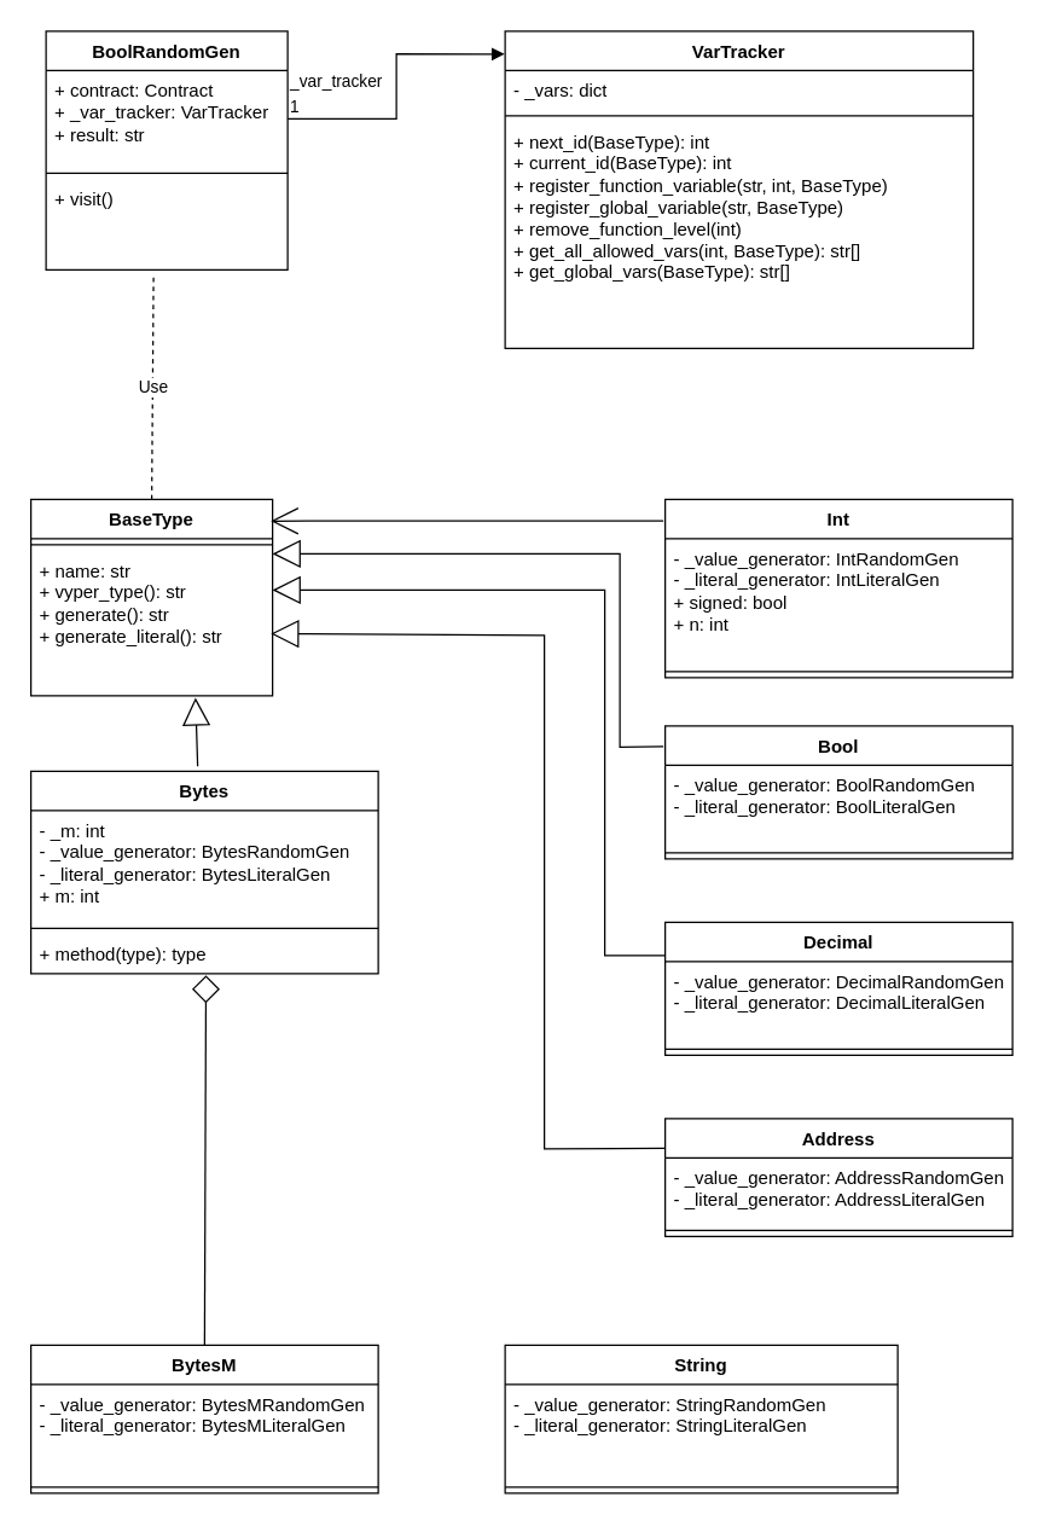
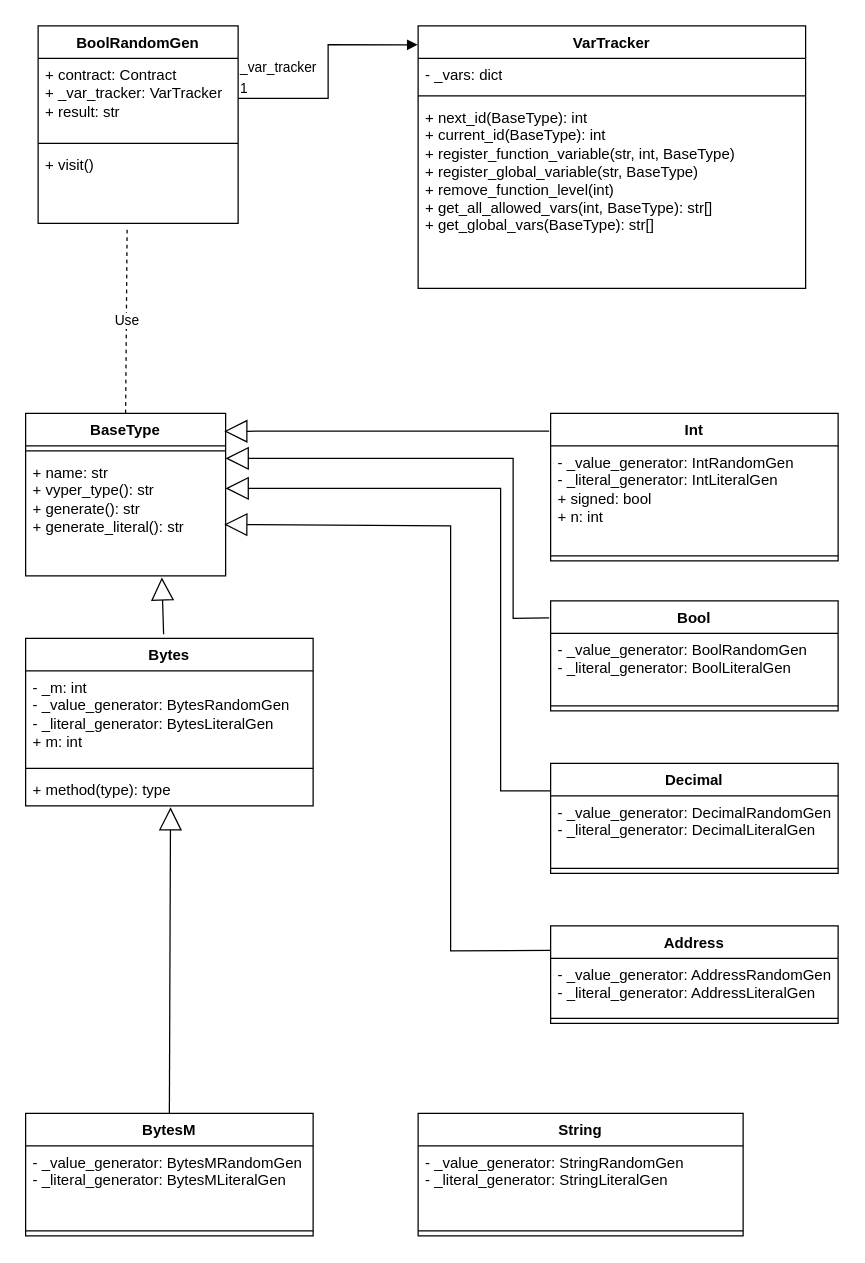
  <mxCell id="0" />
  <mxCell id="1" parent="0" />
  <mxCell id="2" value="BoolRandomGen" style="swimlane;fontStyle=1;align=center;verticalAlign=top;childLayout=stackLayout;horizontal=1;startSize=26;horizontalStack=0;resizeParent=1;resizeParentMax=0;resizeLast=0;collapsible=1;marginBottom=0;whiteSpace=wrap;html=1;" vertex="1" parent="1"><mxGeometry x="30" y="20" width="160" height="158" as="geometry" /></mxCell>
  <mxCell id="3" value="+ contract: Contract&lt;br&gt;+ _var_tracker: VarTracker&lt;br&gt;+ result: str" style="text;strokeColor=none;fillColor=none;align=left;verticalAlign=top;spacingLeft=4;spacingRight=4;overflow=hidden;rotatable=0;points=[[0,0.5],[1,0.5]];portConstraint=eastwest;whiteSpace=wrap;html=1;" vertex="1" parent="2"><mxGeometry y="26" width="160" height="64" as="geometry" /></mxCell>
  <mxCell id="4" value="" style="line;strokeWidth=1;fillColor=none;align=left;verticalAlign=middle;spacingTop=-1;spacingLeft=3;spacingRight=3;rotatable=0;labelPosition=right;points=[];portConstraint=eastwest;strokeColor=inherit;" vertex="1" parent="2"><mxGeometry y="90" width="160" height="8" as="geometry" /></mxCell>
  <mxCell id="5" value="+ visit()" style="text;strokeColor=none;fillColor=none;align=left;verticalAlign=top;spacingLeft=4;spacingRight=4;overflow=hidden;rotatable=0;points=[[0,0.5],[1,0.5]];portConstraint=eastwest;whiteSpace=wrap;html=1;" vertex="1" parent="2"><mxGeometry y="98" width="160" height="60" as="geometry" /></mxCell>
  <mxCell id="6" value="VarTracker" style="swimlane;fontStyle=1;align=center;verticalAlign=top;childLayout=stackLayout;horizontal=1;startSize=26;horizontalStack=0;resizeParent=1;resizeParentMax=0;resizeLast=0;collapsible=1;marginBottom=0;whiteSpace=wrap;html=1;" vertex="1" parent="1"><mxGeometry x="334" y="20" width="310" height="210" as="geometry" /></mxCell>
  <mxCell id="7" value="- _vars: dict" style="text;strokeColor=none;fillColor=none;align=left;verticalAlign=top;spacingLeft=4;spacingRight=4;overflow=hidden;rotatable=0;points=[[0,0.5],[1,0.5]];portConstraint=eastwest;whiteSpace=wrap;html=1;" vertex="1" parent="6"><mxGeometry y="26" width="310" height="26" as="geometry" /></mxCell>
  <mxCell id="8" value="" style="line;strokeWidth=1;fillColor=none;align=left;verticalAlign=middle;spacingTop=-1;spacingLeft=3;spacingRight=3;rotatable=0;labelPosition=right;points=[];portConstraint=eastwest;strokeColor=inherit;" vertex="1" parent="6"><mxGeometry y="52" width="310" height="8" as="geometry" /></mxCell>
  <mxCell id="9" value="+&amp;nbsp;next_id&lt;span style=&quot;background-color: initial;&quot;&gt;(BaseType): int&lt;br&gt;&lt;/span&gt;+ current_id(BaseType): int&lt;br&gt;+&amp;nbsp;register_function_variable(str, int, BaseType)&lt;br&gt;+&amp;nbsp;register_global_variable(str, BaseType)&lt;br&gt;+&amp;nbsp;remove_function_level(int)&lt;br&gt;+&amp;nbsp;get_all_allowed_vars(int, BaseType): str[]&lt;br&gt;+ get_global_vars(BaseType): str[]" style="text;strokeColor=none;fillColor=none;align=left;verticalAlign=top;spacingLeft=4;spacingRight=4;overflow=hidden;rotatable=0;points=[[0,0.5],[1,0.5]];portConstraint=eastwest;whiteSpace=wrap;html=1;" vertex="1" parent="6"><mxGeometry y="60" width="310" height="150" as="geometry" /></mxCell>
  <mxCell id="10" value="BaseType" style="swimlane;fontStyle=1;align=center;verticalAlign=top;childLayout=stackLayout;horizontal=1;startSize=26;horizontalStack=0;resizeParent=1;resizeParentMax=0;resizeLast=0;collapsible=1;marginBottom=0;whiteSpace=wrap;html=1;" vertex="1" parent="1"><mxGeometry x="20" y="330" width="160" height="130" as="geometry" /></mxCell>
  <mxCell id="11" value="" style="line;strokeWidth=1;fillColor=none;align=left;verticalAlign=middle;spacingTop=-1;spacingLeft=3;spacingRight=3;rotatable=0;labelPosition=right;points=[];portConstraint=eastwest;strokeColor=inherit;" vertex="1" parent="10"><mxGeometry y="26" width="160" height="8" as="geometry" /></mxCell>
  <mxCell id="12" value="+&amp;nbsp;name: str&lt;br&gt;+ vyper_type(): str&lt;br&gt;+&amp;nbsp;generate(): str&lt;br&gt;+&amp;nbsp;generate_literal(): str" style="text;strokeColor=none;fillColor=none;align=left;verticalAlign=top;spacingLeft=4;spacingRight=4;overflow=hidden;rotatable=0;points=[[0,0.5],[1,0.5]];portConstraint=eastwest;whiteSpace=wrap;html=1;" vertex="1" parent="10"><mxGeometry y="34" width="160" height="96" as="geometry" /></mxCell>
  <mxCell id="13" value="Bytes" style="swimlane;fontStyle=1;align=center;verticalAlign=top;childLayout=stackLayout;horizontal=1;startSize=26;horizontalStack=0;resizeParent=1;resizeParentMax=0;resizeLast=0;collapsible=1;marginBottom=0;whiteSpace=wrap;html=1;" vertex="1" parent="1"><mxGeometry x="20" y="510" width="230" height="134" as="geometry" /></mxCell>
  <mxCell id="14" value="- _m: int&lt;br&gt;- _value_generator: BytesRandomGen&lt;br&gt;- _literal_generator: BytesLiteralGen&lt;br&gt;+ m: int" style="text;strokeColor=none;fillColor=none;align=left;verticalAlign=top;spacingLeft=4;spacingRight=4;overflow=hidden;rotatable=0;points=[[0,0.5],[1,0.5]];portConstraint=eastwest;whiteSpace=wrap;html=1;" vertex="1" parent="13"><mxGeometry y="26" width="230" height="74" as="geometry" /></mxCell>
  <mxCell id="15" value="" style="line;strokeWidth=1;fillColor=none;align=left;verticalAlign=middle;spacingTop=-1;spacingLeft=3;spacingRight=3;rotatable=0;labelPosition=right;points=[];portConstraint=eastwest;strokeColor=inherit;" vertex="1" parent="13"><mxGeometry y="100" width="230" height="8" as="geometry" /></mxCell>
  <mxCell id="16" value="+ method(type): type" style="text;strokeColor=none;fillColor=none;align=left;verticalAlign=top;spacingLeft=4;spacingRight=4;overflow=hidden;rotatable=0;points=[[0,0.5],[1,0.5]];portConstraint=eastwest;whiteSpace=wrap;html=1;" vertex="1" parent="13"><mxGeometry y="108" width="230" height="26" as="geometry" /></mxCell>
  <mxCell id="17" value="" style="endArrow=block;endSize=16;endFill=0;html=1;rounded=0;exitX=0.48;exitY=-0.025;exitDx=0;exitDy=0;exitPerimeter=0;entryX=0.681;entryY=1.013;entryDx=0;entryDy=0;entryPerimeter=0;" edge="1" parent="1" source="13" target="12"><mxGeometry x="0.215" y="-40" width="160" relative="1" as="geometry"><mxPoint x="240" y="530" as="sourcePoint" /><mxPoint x="400" y="530" as="targetPoint" /><mxPoint as="offset" /></mxGeometry></mxCell>
  <mxCell id="18" value="BytesM" style="swimlane;fontStyle=1;align=center;verticalAlign=top;childLayout=stackLayout;horizontal=1;startSize=26;horizontalStack=0;resizeParent=1;resizeParentMax=0;resizeLast=0;collapsible=1;marginBottom=0;whiteSpace=wrap;html=1;" vertex="1" parent="1"><mxGeometry x="20" y="890" width="230" height="98" as="geometry" /></mxCell>
  <mxCell id="19" value="- _value_generator: BytesMRandomGen&lt;br style=&quot;border-color: var(--border-color);&quot;&gt;- _literal_generator: BytesMLiteralGen" style="text;strokeColor=none;fillColor=none;align=left;verticalAlign=top;spacingLeft=4;spacingRight=4;overflow=hidden;rotatable=0;points=[[0,0.5],[1,0.5]];portConstraint=eastwest;whiteSpace=wrap;html=1;" vertex="1" parent="18"><mxGeometry y="26" width="230" height="64" as="geometry" /></mxCell>
  <mxCell id="20" value="" style="line;strokeWidth=1;fillColor=none;align=left;verticalAlign=middle;spacingTop=-1;spacingLeft=3;spacingRight=3;rotatable=0;labelPosition=right;points=[];portConstraint=eastwest;strokeColor=inherit;" vertex="1" parent="18"><mxGeometry y="90" width="230" height="8" as="geometry" /></mxCell>
- <mxCell id="21" value="&lt;br&gt;" style="endArrow=diamond;endSize=16;endFill=0;html=1;rounded=0;exitX=0.5;exitY=0;exitDx=0;exitDy=0;entryX=0.504;entryY=1.041;entryDx=0;entryDy=0;entryPerimeter=0;" edge="1" parent="1" source="18" target="16"><mxGeometry width="160" relative="1" as="geometry"><mxPoint x="240" y="750" as="sourcePoint" /><mxPoint x="400" y="750" as="targetPoint" /></mxGeometry></mxCell>
+ <mxCell id="21" value="&lt;br&gt;" style="endArrow=block;endSize=16;endFill=0;html=1;rounded=0;exitX=0.5;exitY=0;exitDx=0;exitDy=0;entryX=0.504;entryY=1.041;entryDx=0;entryDy=0;entryPerimeter=0;" edge="1" parent="1" source="18" target="16"><mxGeometry width="160" relative="1" as="geometry"><mxPoint x="240" y="750" as="sourcePoint" /><mxPoint x="400" y="750" as="targetPoint" /></mxGeometry></mxCell>
  <mxCell id="22" value="String" style="swimlane;fontStyle=1;align=center;verticalAlign=top;childLayout=stackLayout;horizontal=1;startSize=26;horizontalStack=0;resizeParent=1;resizeParentMax=0;resizeLast=0;collapsible=1;marginBottom=0;whiteSpace=wrap;html=1;" vertex="1" parent="1"><mxGeometry x="334" y="890" width="260" height="98" as="geometry" /></mxCell>
  <mxCell id="23" value="- _value_generator: StringRandomGen&lt;br style=&quot;border-color: var(--border-color);&quot;&gt;- _literal_generator: StringLiteralGen" style="text;strokeColor=none;fillColor=none;align=left;verticalAlign=top;spacingLeft=4;spacingRight=4;overflow=hidden;rotatable=0;points=[[0,0.5],[1,0.5]];portConstraint=eastwest;whiteSpace=wrap;html=1;" vertex="1" parent="22"><mxGeometry y="26" width="260" height="64" as="geometry" /></mxCell>
  <mxCell id="24" value="" style="line;strokeWidth=1;fillColor=none;align=left;verticalAlign=middle;spacingTop=-1;spacingLeft=3;spacingRight=3;rotatable=0;labelPosition=right;points=[];portConstraint=eastwest;strokeColor=inherit;" vertex="1" parent="22"><mxGeometry y="90" width="260" height="8" as="geometry" /></mxCell>
  <mxCell id="25" value="Int" style="swimlane;fontStyle=1;align=center;verticalAlign=top;childLayout=stackLayout;horizontal=1;startSize=26;horizontalStack=0;resizeParent=1;resizeParentMax=0;resizeLast=0;collapsible=1;marginBottom=0;whiteSpace=wrap;html=1;" vertex="1" parent="1"><mxGeometry x="440" y="330" width="230" height="118" as="geometry" /></mxCell>
  <mxCell id="26" value="- _value_generator: IntRandomGen&lt;br style=&quot;border-color: var(--border-color);&quot;&gt;- _literal_generator: IntLiteralGen&lt;br&gt;+ signed: bool&lt;br&gt;+ n: int" style="text;strokeColor=none;fillColor=none;align=left;verticalAlign=top;spacingLeft=4;spacingRight=4;overflow=hidden;rotatable=0;points=[[0,0.5],[1,0.5]];portConstraint=eastwest;whiteSpace=wrap;html=1;" vertex="1" parent="25"><mxGeometry y="26" width="230" height="84" as="geometry" /></mxCell>
  <mxCell id="27" value="" style="line;strokeWidth=1;fillColor=none;align=left;verticalAlign=middle;spacingTop=-1;spacingLeft=3;spacingRight=3;rotatable=0;labelPosition=right;points=[];portConstraint=eastwest;strokeColor=inherit;" vertex="1" parent="25"><mxGeometry y="110" width="230" height="8" as="geometry" /></mxCell>
- <mxCell id="28" value="" style="endArrow=open;endSize=16;endFill=0;html=1;rounded=0;exitX=-0.005;exitY=0.121;exitDx=0;exitDy=0;exitPerimeter=0;entryX=0.993;entryY=0.11;entryDx=0;entryDy=0;entryPerimeter=0;" edge="1" parent="1" source="25" target="10"><mxGeometry width="160" relative="1" as="geometry"><mxPoint x="240" y="540" as="sourcePoint" /><mxPoint x="400" y="540" as="targetPoint" /></mxGeometry></mxCell>
+ <mxCell id="28" value="" style="endArrow=block;endSize=16;endFill=0;html=1;rounded=0;exitX=-0.005;exitY=0.121;exitDx=0;exitDy=0;exitPerimeter=0;entryX=0.993;entryY=0.11;entryDx=0;entryDy=0;entryPerimeter=0;" edge="1" parent="1" source="25" target="10"><mxGeometry width="160" relative="1" as="geometry"><mxPoint x="240" y="540" as="sourcePoint" /><mxPoint x="400" y="540" as="targetPoint" /></mxGeometry></mxCell>
  <mxCell id="29" value="Bool" style="swimlane;fontStyle=1;align=center;verticalAlign=top;childLayout=stackLayout;horizontal=1;startSize=26;horizontalStack=0;resizeParent=1;resizeParentMax=0;resizeLast=0;collapsible=1;marginBottom=0;whiteSpace=wrap;html=1;" vertex="1" parent="1"><mxGeometry x="440" y="480" width="230" height="88" as="geometry" /></mxCell>
  <mxCell id="30" value="- _value_generator: BoolRandomGen&lt;br style=&quot;border-color: var(--border-color);&quot;&gt;- _literal_generator: BoolLiteralGen" style="text;strokeColor=none;fillColor=none;align=left;verticalAlign=top;spacingLeft=4;spacingRight=4;overflow=hidden;rotatable=0;points=[[0,0.5],[1,0.5]];portConstraint=eastwest;whiteSpace=wrap;html=1;" vertex="1" parent="29"><mxGeometry y="26" width="230" height="54" as="geometry" /></mxCell>
  <mxCell id="31" value="" style="line;strokeWidth=1;fillColor=none;align=left;verticalAlign=middle;spacingTop=-1;spacingLeft=3;spacingRight=3;rotatable=0;labelPosition=right;points=[];portConstraint=eastwest;strokeColor=inherit;" vertex="1" parent="29"><mxGeometry y="80" width="230" height="8" as="geometry" /></mxCell>
  <mxCell id="32" value="&lt;br&gt;" style="endArrow=block;endSize=16;endFill=0;html=1;rounded=0;exitX=-0.005;exitY=0.154;exitDx=0;exitDy=0;exitPerimeter=0;" edge="1" parent="1" source="29"><mxGeometry width="160" relative="1" as="geometry"><mxPoint x="240" y="540" as="sourcePoint" /><mxPoint x="180" y="366" as="targetPoint" /><Array as="points"><mxPoint x="410" y="494" /><mxPoint x="410" y="366" /></Array></mxGeometry></mxCell>
  <mxCell id="33" value="Decimal" style="swimlane;fontStyle=1;align=center;verticalAlign=top;childLayout=stackLayout;horizontal=1;startSize=26;horizontalStack=0;resizeParent=1;resizeParentMax=0;resizeLast=0;collapsible=1;marginBottom=0;whiteSpace=wrap;html=1;" vertex="1" parent="1"><mxGeometry x="440" y="610" width="230" height="88" as="geometry" /></mxCell>
  <mxCell id="34" value="- _value_generator: DecimalRandomGen&lt;br style=&quot;border-color: var(--border-color);&quot;&gt;- _literal_generator: DecimalLiteralGen" style="text;strokeColor=none;fillColor=none;align=left;verticalAlign=top;spacingLeft=4;spacingRight=4;overflow=hidden;rotatable=0;points=[[0,0.5],[1,0.5]];portConstraint=eastwest;whiteSpace=wrap;html=1;" vertex="1" parent="33"><mxGeometry y="26" width="230" height="54" as="geometry" /></mxCell>
  <mxCell id="35" value="" style="line;strokeWidth=1;fillColor=none;align=left;verticalAlign=middle;spacingTop=-1;spacingLeft=3;spacingRight=3;rotatable=0;labelPosition=right;points=[];portConstraint=eastwest;strokeColor=inherit;" vertex="1" parent="33"><mxGeometry y="80" width="230" height="8" as="geometry" /></mxCell>
  <mxCell id="36" value="" style="endArrow=block;endSize=16;endFill=0;html=1;rounded=0;exitX=0;exitY=0.25;exitDx=0;exitDy=0;" edge="1" parent="1" source="33"><mxGeometry width="160" relative="1" as="geometry"><mxPoint x="240" y="670" as="sourcePoint" /><mxPoint x="180" y="390" as="targetPoint" /><Array as="points"><mxPoint x="400" y="632" /><mxPoint x="400" y="390" /></Array></mxGeometry></mxCell>
  <mxCell id="37" value="Address" style="swimlane;fontStyle=1;align=center;verticalAlign=top;childLayout=stackLayout;horizontal=1;startSize=26;horizontalStack=0;resizeParent=1;resizeParentMax=0;resizeLast=0;collapsible=1;marginBottom=0;whiteSpace=wrap;html=1;" vertex="1" parent="1"><mxGeometry x="440" y="740" width="230" height="78" as="geometry" /></mxCell>
  <mxCell id="38" value="- _value_generator: AddressRandomGen&lt;br style=&quot;border-color: var(--border-color);&quot;&gt;- _literal_generator: AddressLiteralGen" style="text;strokeColor=none;fillColor=none;align=left;verticalAlign=top;spacingLeft=4;spacingRight=4;overflow=hidden;rotatable=0;points=[[0,0.5],[1,0.5]];portConstraint=eastwest;whiteSpace=wrap;html=1;" vertex="1" parent="37"><mxGeometry y="26" width="230" height="44" as="geometry" /></mxCell>
  <mxCell id="39" value="" style="line;strokeWidth=1;fillColor=none;align=left;verticalAlign=middle;spacingTop=-1;spacingLeft=3;spacingRight=3;rotatable=0;labelPosition=right;points=[];portConstraint=eastwest;strokeColor=inherit;" vertex="1" parent="37"><mxGeometry y="70" width="230" height="8" as="geometry" /></mxCell>
  <mxCell id="40" value="" style="endArrow=block;endSize=16;endFill=0;html=1;rounded=0;exitX=0;exitY=0.25;exitDx=0;exitDy=0;entryX=0.993;entryY=0.572;entryDx=0;entryDy=0;entryPerimeter=0;" edge="1" parent="1" source="37" target="12"><mxGeometry width="160" relative="1" as="geometry"><mxPoint x="240" y="610" as="sourcePoint" /><mxPoint x="230" y="460" as="targetPoint" /><Array as="points"><mxPoint x="360" y="760" /><mxPoint x="360" y="420" /></Array></mxGeometry></mxCell>
  <mxCell id="41" value="Use" style="endArrow=none;endSize=12;dashed=1;html=1;rounded=0;exitX=0.5;exitY=0;exitDx=0;exitDy=0;entryX=0.445;entryY=1.054;entryDx=0;entryDy=0;entryPerimeter=0;" edge="1" parent="1" source="10" target="5"><mxGeometry width="160" relative="1" as="geometry"><mxPoint x="290" y="240" as="sourcePoint" /><mxPoint x="450" y="240" as="targetPoint" /></mxGeometry></mxCell>
  <mxCell id="42" value="_var_tracker" style="endArrow=block;endFill=1;html=1;edgeStyle=orthogonalEdgeStyle;align=left;verticalAlign=top;rounded=0;exitX=1;exitY=0.5;exitDx=0;exitDy=0;entryX=-0.001;entryY=0.072;entryDx=0;entryDy=0;entryPerimeter=0;" edge="1" parent="1" source="3" target="6"><mxGeometry x="-1" y="38" relative="1" as="geometry"><mxPoint x="450" y="240" as="sourcePoint" /><mxPoint x="280" y="260" as="targetPoint" /><mxPoint as="offset" /></mxGeometry></mxCell>
  <mxCell id="43" value="1" style="edgeLabel;resizable=0;html=1;align=left;verticalAlign=bottom;" connectable="0" vertex="1" parent="42"><mxGeometry x="-1" relative="1" as="geometry" /></mxCell>
